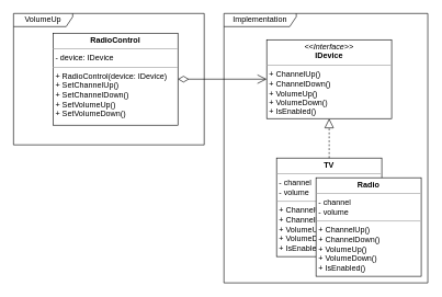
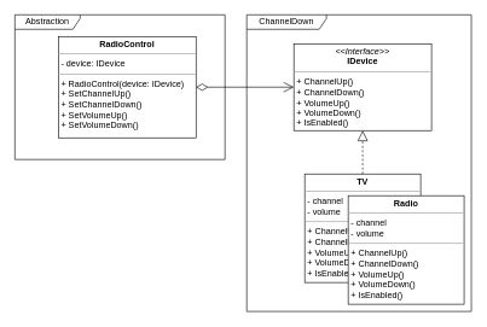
  <mxCell id="0" />
  <mxCell id="1" parent="0" />
  <mxCell id="2" value="&lt;p style=&quot;margin:0px;margin-top:4px;text-align:center;&quot;&gt;&lt;i&gt;&amp;lt;&amp;lt;Interface&amp;gt;&amp;gt;&lt;/i&gt;&lt;br&gt;&lt;b&gt;IDevice&lt;/b&gt;&lt;/p&gt;&lt;hr size=&quot;1&quot;&gt;&lt;p style=&quot;margin:0px;margin-left:4px;&quot;&gt;&lt;/p&gt;&lt;p style=&quot;margin:0px;margin-left:4px;&quot;&gt;+ ChannelUp()&lt;br&gt;+ ChannelDown()&lt;/p&gt;&lt;p style=&quot;margin:0px;margin-left:4px;&quot;&gt;+ VolumeUp()&lt;/p&gt;&lt;p style=&quot;margin:0px;margin-left:4px;&quot;&gt;+ VolumeDown()&lt;/p&gt;&lt;p style=&quot;margin:0px;margin-left:4px;&quot;&gt;+ IsEnabled()&lt;/p&gt;" style="verticalAlign=top;align=left;overflow=fill;fontSize=12;fontFamily=Helvetica;html=1;" vertex="1" parent="1"><mxGeometry x="405" y="60" width="190" height="120" as="geometry" /></mxCell>
  <mxCell id="3" value="&lt;p style=&quot;margin:0px;margin-top:4px;text-align:center;&quot;&gt;&lt;b&gt;TV&lt;/b&gt;&lt;/p&gt;&lt;hr size=&quot;1&quot;&gt;&lt;p style=&quot;margin:0px;margin-left:4px;&quot;&gt;- channel&lt;/p&gt;&lt;p style=&quot;margin:0px;margin-left:4px;&quot;&gt;- volume&lt;/p&gt;&lt;hr size=&quot;1&quot;&gt;&lt;p style=&quot;border-color: var(--border-color); margin: 0px 0px 0px 4px;&quot;&gt;+ ChannelUp()&lt;br style=&quot;border-color: var(--border-color);&quot;&gt;+ ChannelDown()&lt;/p&gt;&lt;p style=&quot;border-color: var(--border-color); margin: 0px 0px 0px 4px;&quot;&gt;+ VolumeUp()&lt;/p&gt;&lt;p style=&quot;border-color: var(--border-color); margin: 0px 0px 0px 4px;&quot;&gt;+ VolumeDown()&lt;/p&gt;&lt;p style=&quot;border-color: var(--border-color); margin: 0px 0px 0px 4px;&quot;&gt;+ IsEnabled()&lt;br&gt;&lt;/p&gt;" style="verticalAlign=top;align=left;overflow=fill;fontSize=12;fontFamily=Helvetica;html=1;" vertex="1" parent="1"><mxGeometry x="420" y="240" width="160" height="150" as="geometry" /></mxCell>
  <mxCell id="4" value="&lt;p style=&quot;margin:0px;margin-top:4px;text-align:center;&quot;&gt;&lt;b&gt;Radio&lt;/b&gt;&lt;/p&gt;&lt;hr size=&quot;1&quot;&gt;&lt;p style=&quot;margin:0px;margin-left:4px;&quot;&gt;- channel&lt;/p&gt;&lt;p style=&quot;margin:0px;margin-left:4px;&quot;&gt;- volume&lt;/p&gt;&lt;hr size=&quot;1&quot;&gt;&lt;p style=&quot;border-color: var(--border-color); margin: 0px 0px 0px 4px;&quot;&gt;+ ChannelUp()&lt;br style=&quot;border-color: var(--border-color);&quot;&gt;+ ChannelDown()&lt;/p&gt;&lt;p style=&quot;border-color: var(--border-color); margin: 0px 0px 0px 4px;&quot;&gt;+ VolumeUp()&lt;/p&gt;&lt;p style=&quot;border-color: var(--border-color); margin: 0px 0px 0px 4px;&quot;&gt;+ VolumeDown()&lt;/p&gt;&lt;p style=&quot;border-color: var(--border-color); margin: 0px 0px 0px 4px;&quot;&gt;+ IsEnabled()&lt;br&gt;&lt;/p&gt;" style="verticalAlign=top;align=left;overflow=fill;fontSize=12;fontFamily=Helvetica;html=1;" vertex="1" parent="1"><mxGeometry x="480" y="270" width="160" height="150" as="geometry" /></mxCell>
  <mxCell id="5" value="" style="endArrow=block;dashed=1;endFill=0;endSize=12;html=1;rounded=0;entryX=0.5;entryY=1;entryDx=0;entryDy=0;" edge="1" parent="1" source="3" target="2"><mxGeometry width="160" relative="1" as="geometry"><mxPoint x="240" y="500" as="sourcePoint" /><mxPoint x="400" y="500" as="targetPoint" /></mxGeometry></mxCell>
  <mxCell id="6" value="&lt;p style=&quot;margin:0px;margin-top:4px;text-align:center;&quot;&gt;&lt;b&gt;RadioControl&lt;/b&gt;&lt;/p&gt;&lt;hr size=&quot;1&quot;&gt;&lt;p style=&quot;margin:0px;margin-left:4px;&quot;&gt;- device: IDevice&lt;/p&gt;&lt;hr size=&quot;1&quot;&gt;&lt;p style=&quot;margin:0px;margin-left:4px;&quot;&gt;+ RadioControl(device: IDevice&lt;span style=&quot;background-color: initial;&quot;&gt;)&lt;/span&gt;&lt;/p&gt;&lt;p style=&quot;margin:0px;margin-left:4px;&quot;&gt;&lt;span style=&quot;background-color: initial;&quot;&gt;+ SetChannelUp()&lt;/span&gt;&lt;/p&gt;&lt;p style=&quot;margin:0px;margin-left:4px;&quot;&gt;+ SetChannelDown()&lt;span style=&quot;background-color: initial;&quot;&gt;&lt;br&gt;&lt;/span&gt;&lt;/p&gt;&lt;p style=&quot;margin:0px;margin-left:4px;&quot;&gt;+ SetVolumeUp()&lt;/p&gt;&lt;p style=&quot;margin:0px;margin-left:4px;&quot;&gt;+ SetVolumeDown()&lt;/p&gt;" style="verticalAlign=top;align=left;overflow=fill;fontSize=12;fontFamily=Helvetica;html=1;" vertex="1" parent="1"><mxGeometry x="80" y="50" width="190" height="140" as="geometry" /></mxCell>
  <mxCell id="7" value="" style="endArrow=open;html=1;endSize=12;startArrow=diamondThin;startSize=14;startFill=0;edgeStyle=orthogonalEdgeStyle;align=left;verticalAlign=bottom;rounded=0;exitX=1;exitY=0.5;exitDx=0;exitDy=0;" edge="1" parent="1" source="6" target="2"><mxGeometry x="-1" y="3" relative="1" as="geometry"><mxPoint x="240" y="300" as="sourcePoint" /><mxPoint x="400" y="300" as="targetPoint" /></mxGeometry></mxCell>
- <mxCell id="8" value="VolumeUp" style="shape=umlFrame;whiteSpace=wrap;html=1;width=90;height=20;" vertex="1" parent="1"><mxGeometry x="20" y="20" width="290" height="200" as="geometry" /></mxCell>
- <mxCell id="9" value="Implementation" style="shape=umlFrame;whiteSpace=wrap;html=1;width=110;height=20;" vertex="1" parent="1"><mxGeometry x="340" y="20" width="310" height="410" as="geometry" /></mxCell>
+ <mxCell id="8" value="Abstraction" style="shape=umlFrame;whiteSpace=wrap;html=1;width=90;height=20;" vertex="1" parent="1"><mxGeometry x="20" y="20" width="290" height="200" as="geometry" /></mxCell>
+ <mxCell id="9" value="ChannelDown" style="shape=umlFrame;whiteSpace=wrap;html=1;width=110;height=20;" vertex="1" parent="1"><mxGeometry x="340" y="20" width="310" height="410" as="geometry" /></mxCell>
